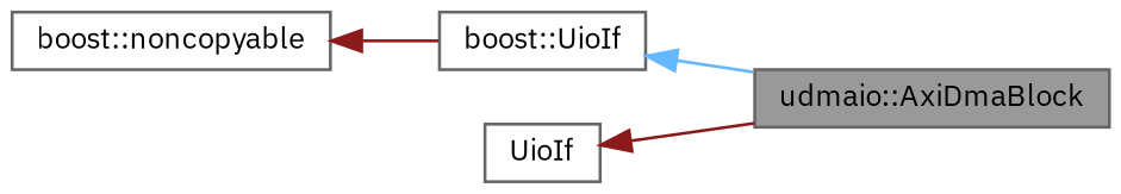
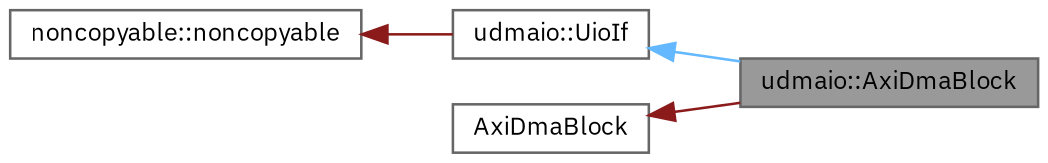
  digraph {
    fontname="IBM Plex Sans"
    rankdir=LR
    node [color=gray40 fillcolor=white fontname="IBM Plex Sans" fontsize=10 shape=box style=filled]
    edge [color=firebrick4 dir=back fontname="IBM Plex Sans" fontsize=10 labelfontname=Helvetica labelfontsize=10 style=solid]
    n1 [fillcolor=grey60 fontcolor=black height=0.2 label="udmaio::AxiDmaBlock" width=0.4]
-   n2 [height=0.2 label="boost::UioIf" width=0.4]
-   n3 [height=0.2 label="boost::noncopyable" width=0.4]
-   n4 [height=0.2 label=UioIf width=0.4]
+   n2 [height=0.2 label="udmaio::UioIf" width=0.4]
+   n3 [height=0.2 label="noncopyable::noncopyable" width=0.4]
+   n4 [height=0.2 label=AxiDmaBlock width=0.4]
    n2 -> n1 [color=steelblue1]
    n3 -> n2
    n4 -> n1
  }
